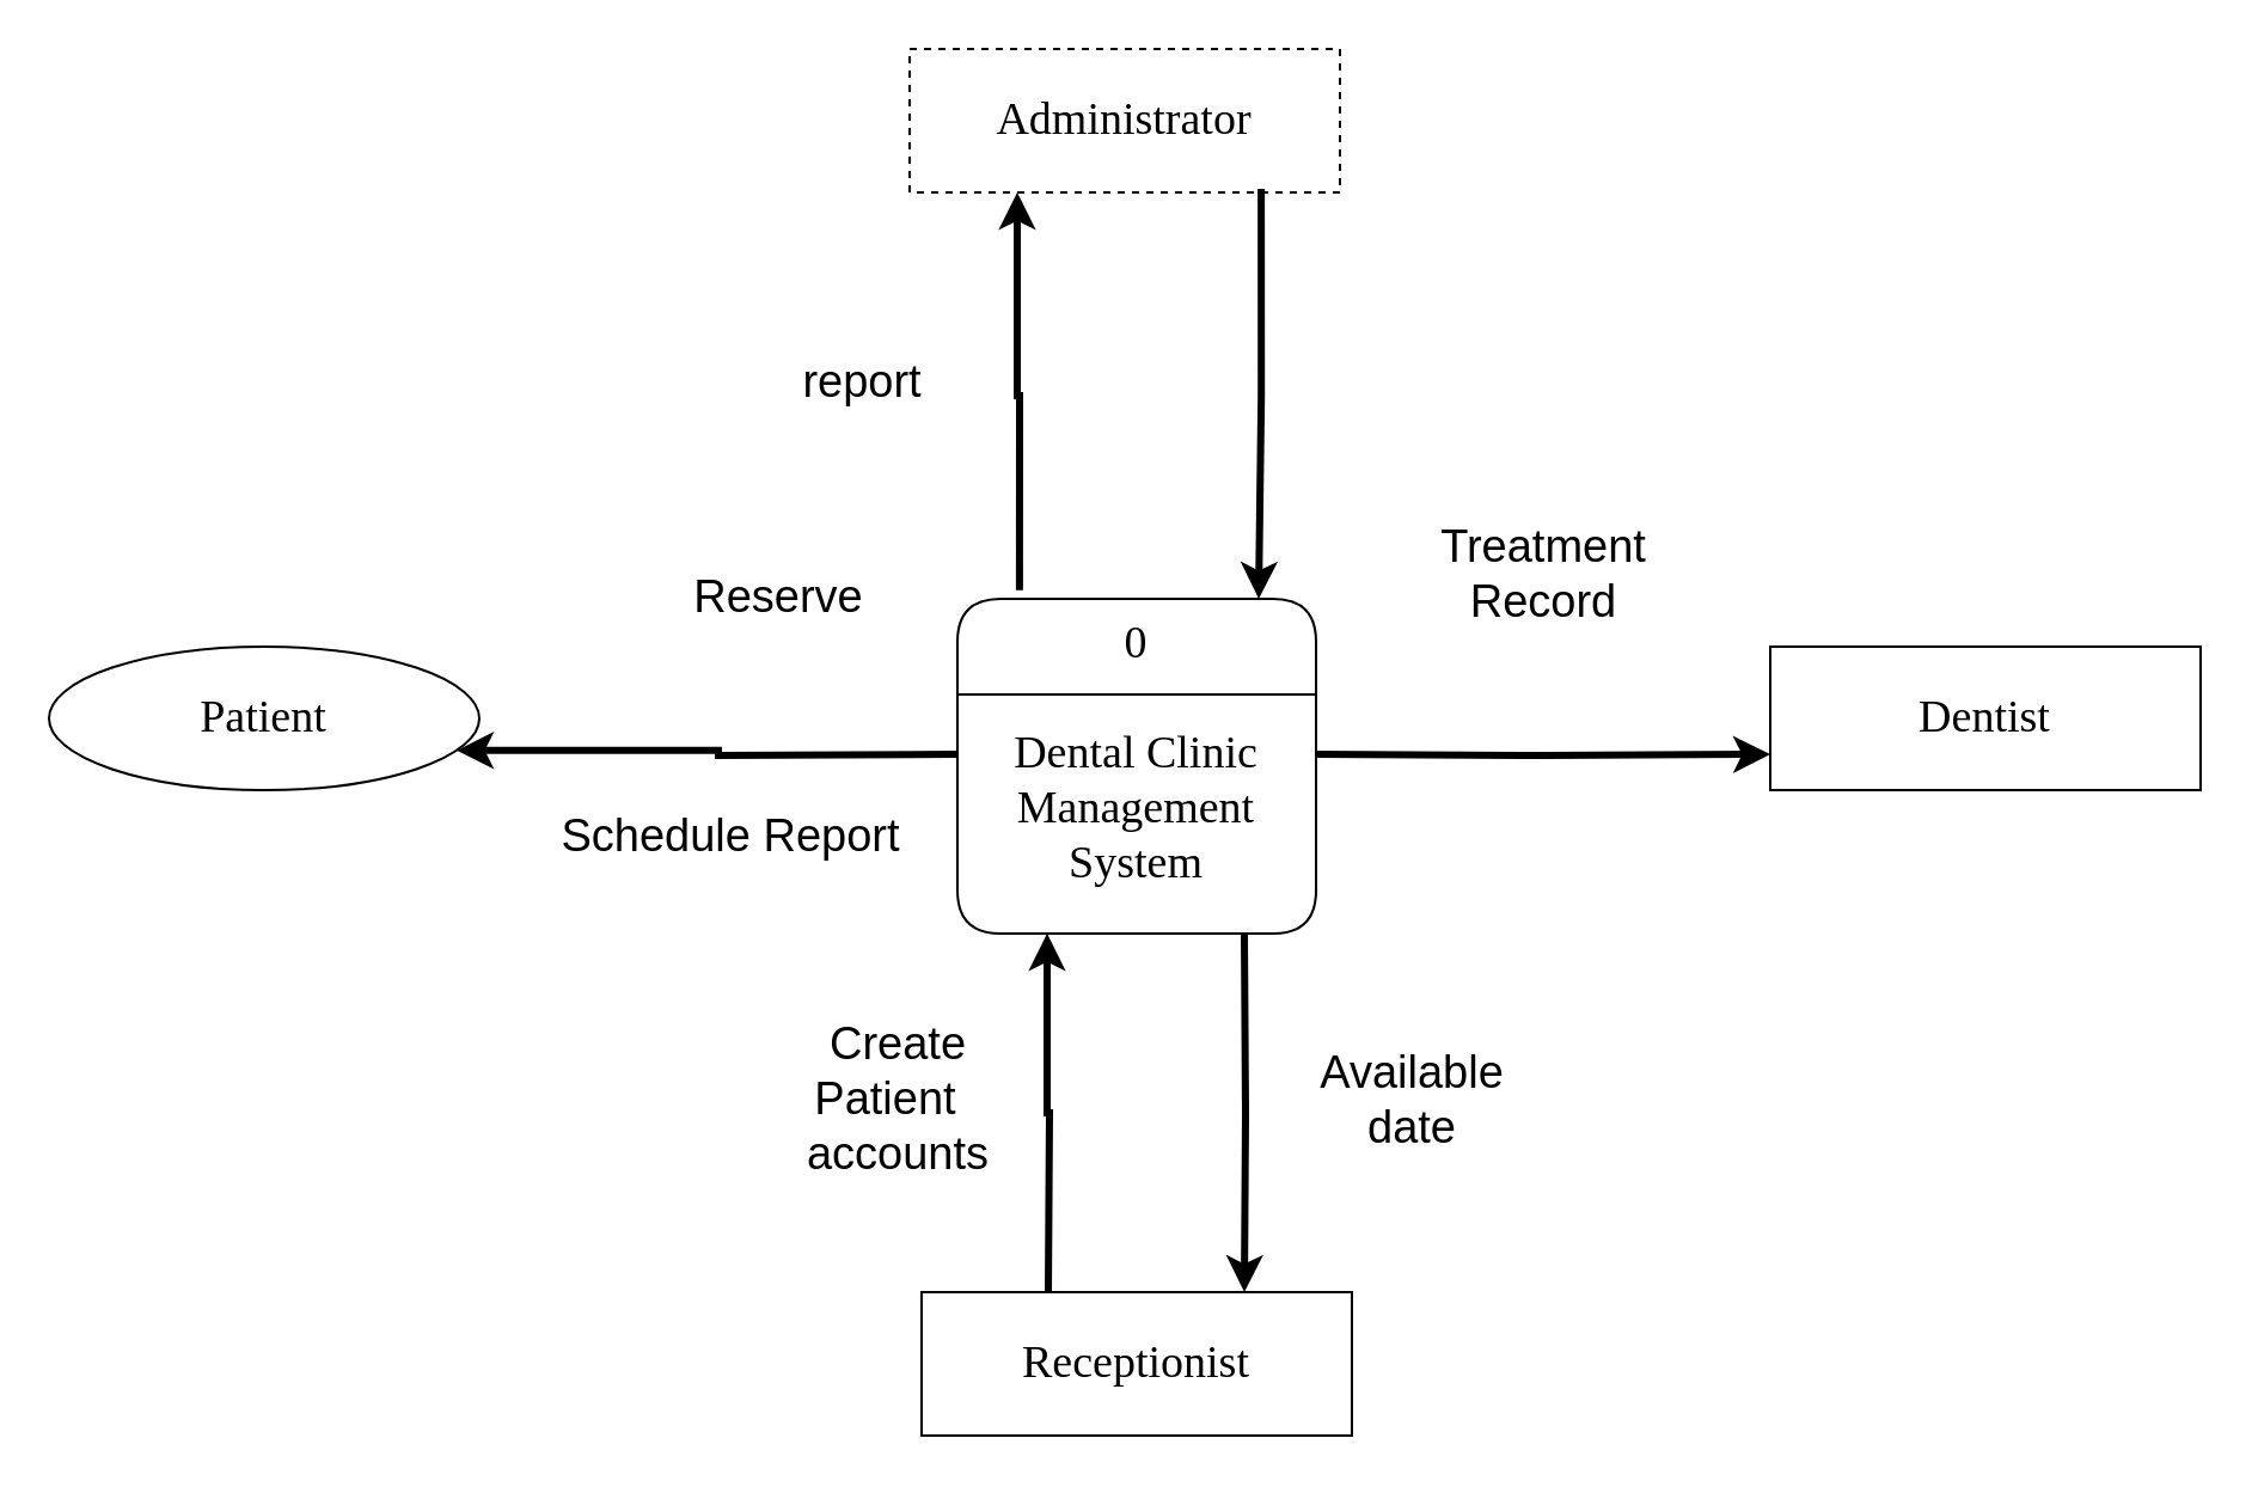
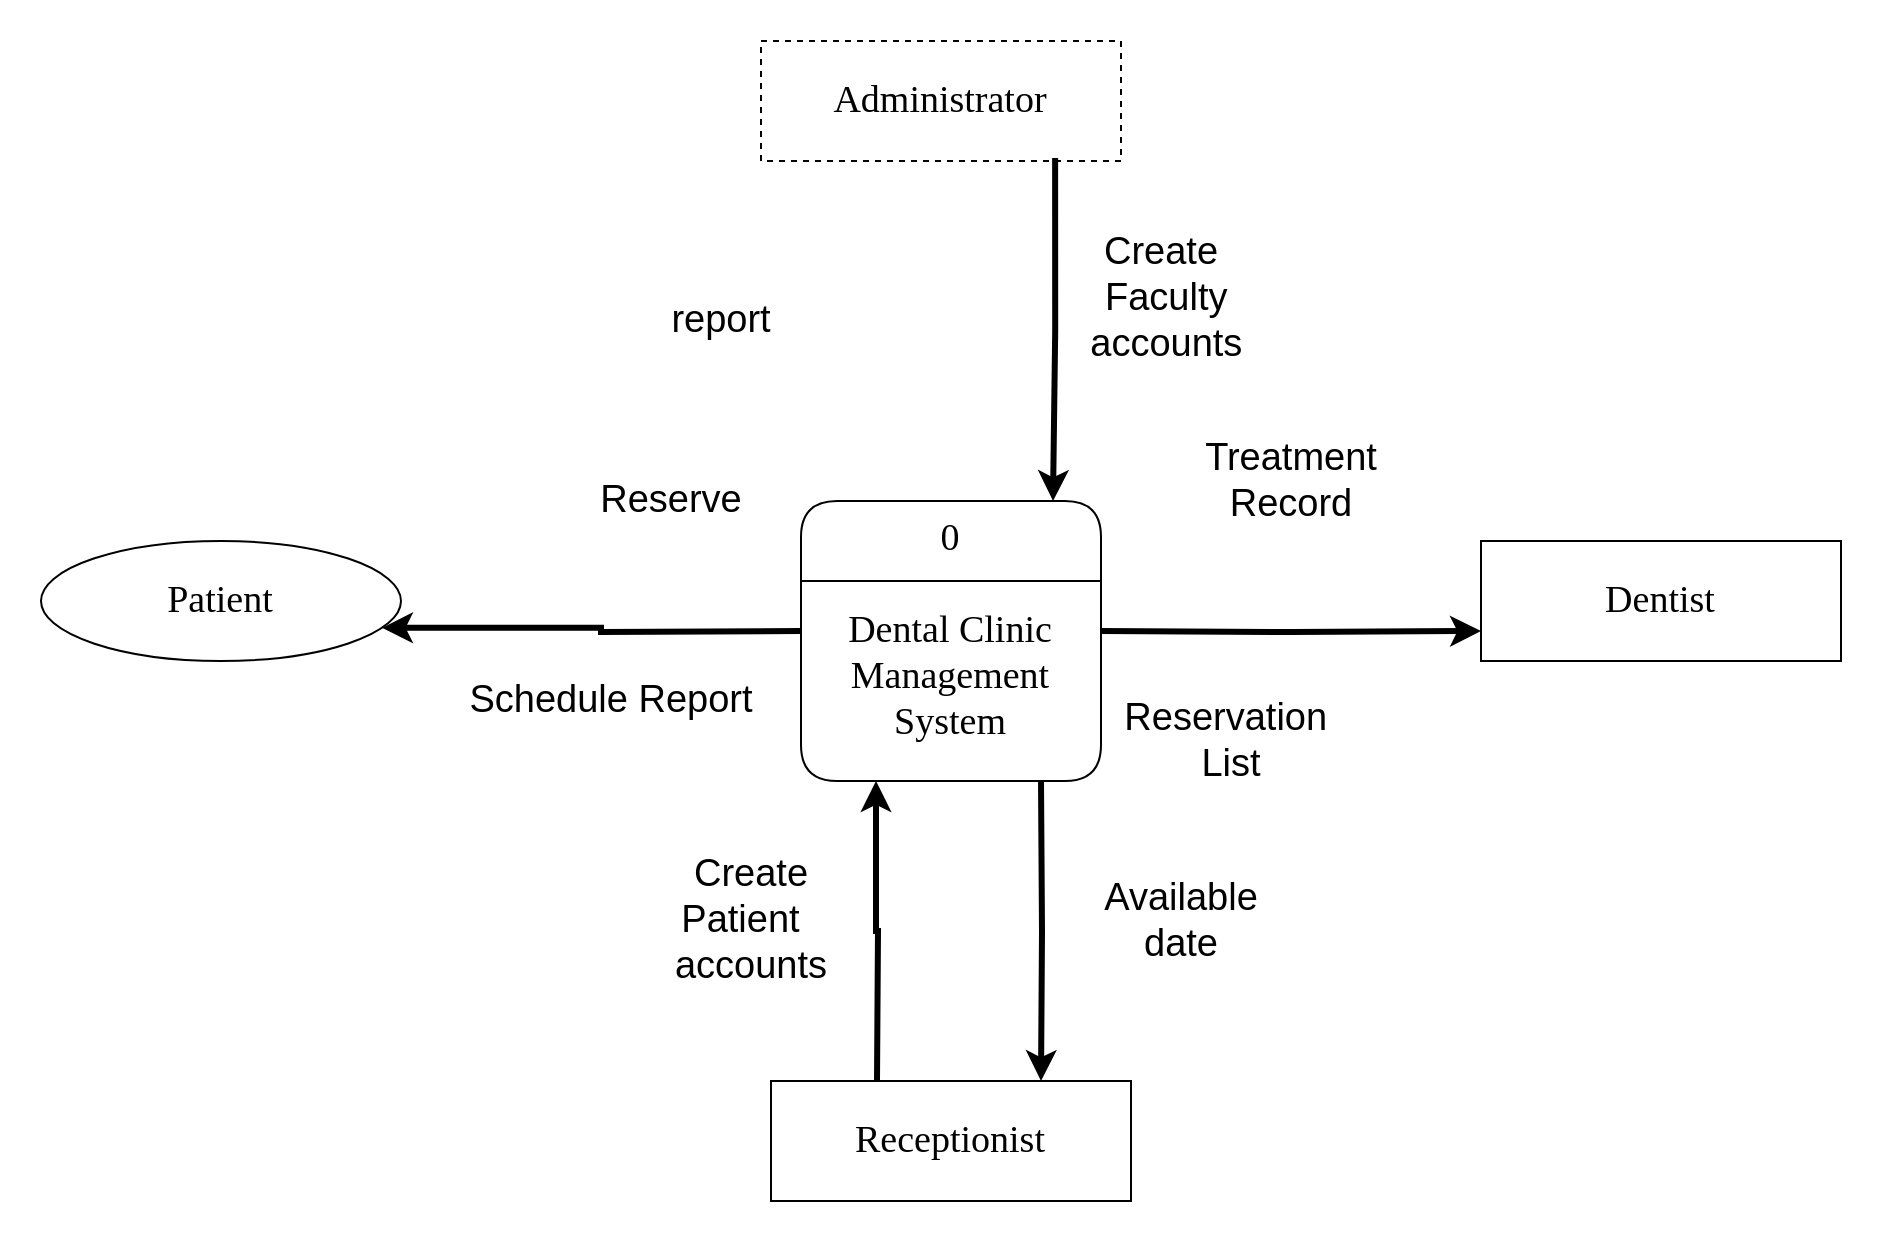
  <mxCell id="0" />
  <mxCell id="1" parent="0" />
  <mxCell id="2" style="edgeStyle=orthogonalEdgeStyle;rounded=0;orthogonalLoop=1;jettySize=auto;html=1;entryX=1;entryY=0.75;entryDx=0;entryDy=0;strokeWidth=3;" parent="1" target="5" edge="1"><mxGeometry relative="1" as="geometry"><mxPoint x="400" y="315" as="sourcePoint" /></mxGeometry></mxCell>
  <mxCell id="3" value="0&#10;&#10;Dental Clinic&#10;Management&#10;System&#10;" style="swimlane;fontStyle=0;childLayout=stackLayout;horizontal=1;startSize=40;fillColor=#ffffff;horizontalStack=0;resizeParent=1;resizeParentMax=0;resizeLast=0;collapsible=0;marginBottom=0;swimlaneFillColor=#ffffff;rounded=1;fontSize=19;fontFamily=Georgia;verticalAlign=top;" parent="1" vertex="1"><mxGeometry x="400" y="250" width="150" height="140" as="geometry" /></mxCell>
  <mxCell id="4" value="Administrator" style="html=1;dashed=1;whiteSpace=wrap;rounded=0;fontSize=19;fontFamily=Georgia;" parent="1" vertex="1"><mxGeometry x="380" y="20" width="180" height="60" as="geometry" /></mxCell>
  <mxCell id="5" value="Patient" style="ellipse;html=1;dashed=0;whiteSpace=wrap;fontSize=19;fontFamily=Georgia;" parent="1" vertex="1"><mxGeometry x="20" y="270" width="180" height="60" as="geometry" /></mxCell>
  <mxCell id="6" value="Receptionist" style="html=1;dashed=0;whiteSpace=wrap;rounded=0;fontSize=19;fontFamily=Georgia;" parent="1" vertex="1"><mxGeometry x="385" y="540" width="180" height="60" as="geometry" /></mxCell>
  <mxCell id="7" value="Dentist" style="html=1;dashed=0;whiteSpace=wrap;rounded=0;fontSize=19;fontFamily=Georgia;" parent="1" vertex="1"><mxGeometry x="740" y="270" width="180" height="60" as="geometry" /></mxCell>
- <mxCell id="8" value="&lt;font style=&quot;font-size: 19px;&quot;&gt;Reserve&lt;/font&gt;" style="text;html=1;align=center;verticalAlign=middle;resizable=0;points=[];autosize=1;strokeColor=none;fillColor=none;" parent="1" vertex="1"><mxGeometry x="280" y="230" width="90" height="40" as="geometry" /></mxCell>
+ <mxCell id="8" value="&lt;font style=&quot;font-size: 19px;&quot;&gt;Reserve&lt;/font&gt;" style="text;html=1;align=center;verticalAlign=middle;resizable=0;points=[];autosize=1;strokeColor=none;fillColor=none;" parent="1" vertex="1"><mxGeometry x="290" y="230" width="90" height="40" as="geometry" /></mxCell>
  <mxCell id="9" value="&lt;font style=&quot;font-size: 19px;&quot;&gt;Schedule Report&lt;/font&gt;" style="text;html=1;align=center;verticalAlign=middle;resizable=0;points=[];autosize=1;strokeColor=none;fillColor=none;" parent="1" vertex="1"><mxGeometry x="220" y="330" width="170" height="40" as="geometry" /></mxCell>
  <mxCell id="10" style="edgeStyle=orthogonalEdgeStyle;rounded=0;orthogonalLoop=1;jettySize=auto;html=1;exitX=0.817;exitY=0.976;exitDx=0;exitDy=0;strokeWidth=3;exitPerimeter=0;" edge="1" parent="1" source="4"><mxGeometry relative="1" as="geometry"><mxPoint x="120" y="295" as="sourcePoint" /><mxPoint x="526" y="250" as="targetPoint" /></mxGeometry></mxCell>
- <mxCell id="11" style="edgeStyle=orthogonalEdgeStyle;rounded=0;orthogonalLoop=1;jettySize=auto;html=1;entryX=0.25;entryY=1;entryDx=0;entryDy=0;strokeWidth=3;exitX=0.173;exitY=-0.026;exitDx=0;exitDy=0;exitPerimeter=0;" edge="1" parent="1" source="3" target="4"><mxGeometry relative="1" as="geometry"><mxPoint x="410" y="325" as="sourcePoint" /><mxPoint x="120" y="325" as="targetPoint" /></mxGeometry></mxCell>
  <mxCell id="12" style="edgeStyle=orthogonalEdgeStyle;rounded=0;orthogonalLoop=1;jettySize=auto;html=1;entryX=0.75;entryY=0;entryDx=0;entryDy=0;strokeWidth=3;" edge="1" parent="1" target="6"><mxGeometry relative="1" as="geometry"><mxPoint x="520" y="390" as="sourcePoint" /><mxPoint x="435" y="0" as="targetPoint" /></mxGeometry></mxCell>
  <mxCell id="13" style="edgeStyle=orthogonalEdgeStyle;rounded=0;orthogonalLoop=1;jettySize=auto;html=1;entryX=0.25;entryY=1;entryDx=0;entryDy=0;strokeWidth=3;" edge="1" parent="1" target="3"><mxGeometry relative="1" as="geometry"><mxPoint x="438" y="540" as="sourcePoint" /><mxPoint x="410" y="295" as="targetPoint" /></mxGeometry></mxCell>
  <mxCell id="14" style="edgeStyle=orthogonalEdgeStyle;rounded=0;orthogonalLoop=1;jettySize=auto;html=1;entryX=0;entryY=0.75;entryDx=0;entryDy=0;strokeWidth=3;" edge="1" parent="1" target="7"><mxGeometry relative="1" as="geometry"><mxPoint x="550" y="315" as="sourcePoint" /><mxPoint x="120" y="325" as="targetPoint" /></mxGeometry></mxCell>
+ <mxCell id="15" value="&lt;span style=&quot;font-size: 19px;&quot;&gt;Create&lt;br&gt;&amp;nbsp;Faculty&lt;br&gt;&amp;nbsp;accounts&lt;br&gt;&lt;br&gt;&lt;/span&gt;" style="text;html=1;align=center;verticalAlign=middle;resizable=0;points=[];autosize=1;strokeColor=none;fillColor=none;" vertex="1" parent="1"><mxGeometry x="530" y="110" width="100" height="100" as="geometry" /></mxCell>
  <mxCell id="16" value="&lt;span style=&quot;font-size: 19px;&quot;&gt;report&lt;br&gt;&lt;/span&gt;" style="text;html=1;align=center;verticalAlign=middle;resizable=0;points=[];autosize=1;strokeColor=none;fillColor=none;" vertex="1" parent="1"><mxGeometry x="325" y="140" width="70" height="40" as="geometry" /></mxCell>
+ <mxCell id="17" value="&lt;span style=&quot;font-size: 19px;&quot;&gt;Reservation&amp;nbsp;&lt;br&gt;List&lt;br&gt;&lt;/span&gt;" style="text;html=1;align=center;verticalAlign=middle;resizable=0;points=[];autosize=1;strokeColor=none;fillColor=none;" vertex="1" parent="1"><mxGeometry x="550" y="340" width="130" height="60" as="geometry" /></mxCell>
  <mxCell id="18" value="&lt;span style=&quot;font-size: 19px;&quot;&gt;Treatment &lt;br&gt;Record&lt;br&gt;&lt;/span&gt;" style="text;html=1;align=center;verticalAlign=middle;resizable=0;points=[];autosize=1;strokeColor=none;fillColor=none;" vertex="1" parent="1"><mxGeometry x="590" y="210" width="110" height="60" as="geometry" /></mxCell>
  <mxCell id="19" value="&lt;span style=&quot;font-size: 19px;&quot;&gt;Create &lt;br&gt;Patient&amp;nbsp;&amp;nbsp;&lt;br&gt;accounts&lt;br&gt;&lt;/span&gt;" style="text;html=1;align=center;verticalAlign=middle;resizable=0;points=[];autosize=1;strokeColor=none;fillColor=none;" vertex="1" parent="1"><mxGeometry x="325" y="420" width="100" height="80" as="geometry" /></mxCell>
  <mxCell id="20" value="&lt;span style=&quot;font-size: 19px;&quot;&gt;&lt;br&gt;&lt;/span&gt;" style="text;html=1;align=center;verticalAlign=middle;resizable=0;points=[];autosize=1;strokeColor=none;fillColor=none;" vertex="1" parent="1"><mxGeometry x="560" y="450" width="20" height="40" as="geometry" /></mxCell>
  <mxCell id="21" value="&lt;span style=&quot;font-size: 19px;&quot;&gt;Available&lt;br&gt;date&lt;br&gt;&lt;/span&gt;" style="text;html=1;align=center;verticalAlign=middle;resizable=0;points=[];autosize=1;strokeColor=none;fillColor=none;" vertex="1" parent="1"><mxGeometry x="540" y="430" width="100" height="60" as="geometry" /></mxCell>
